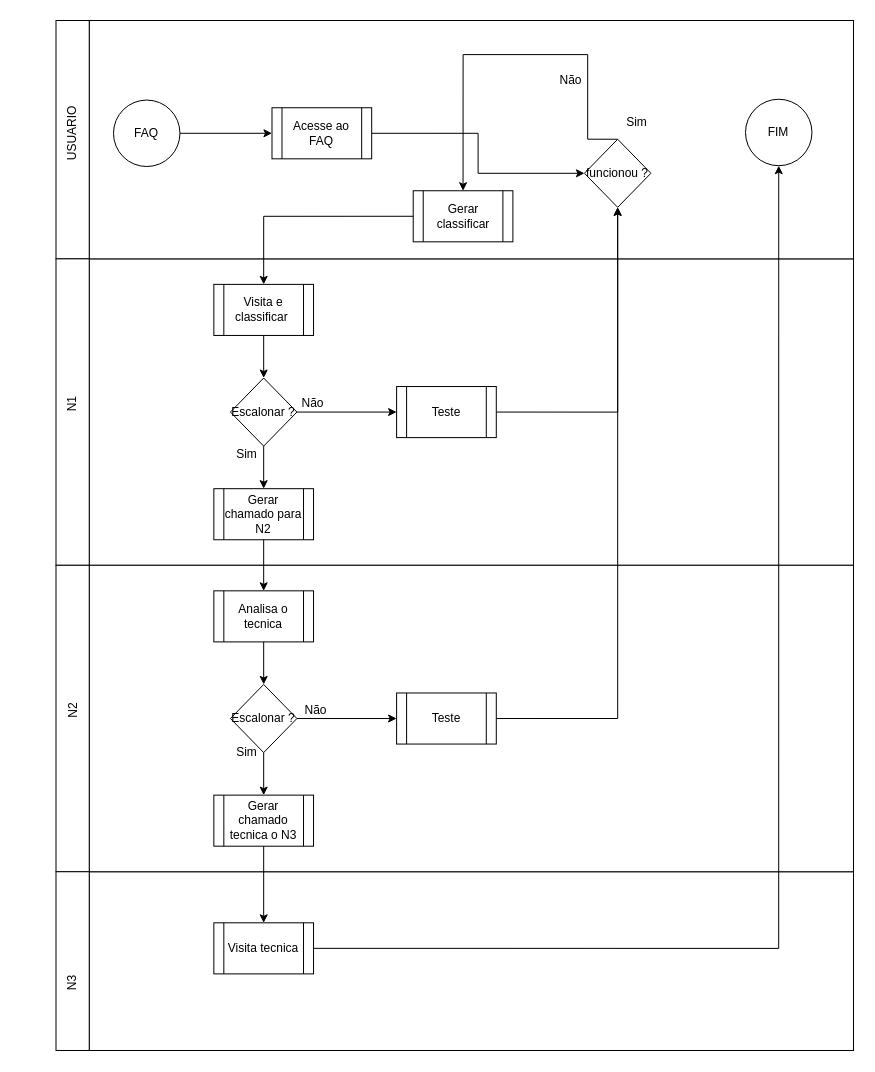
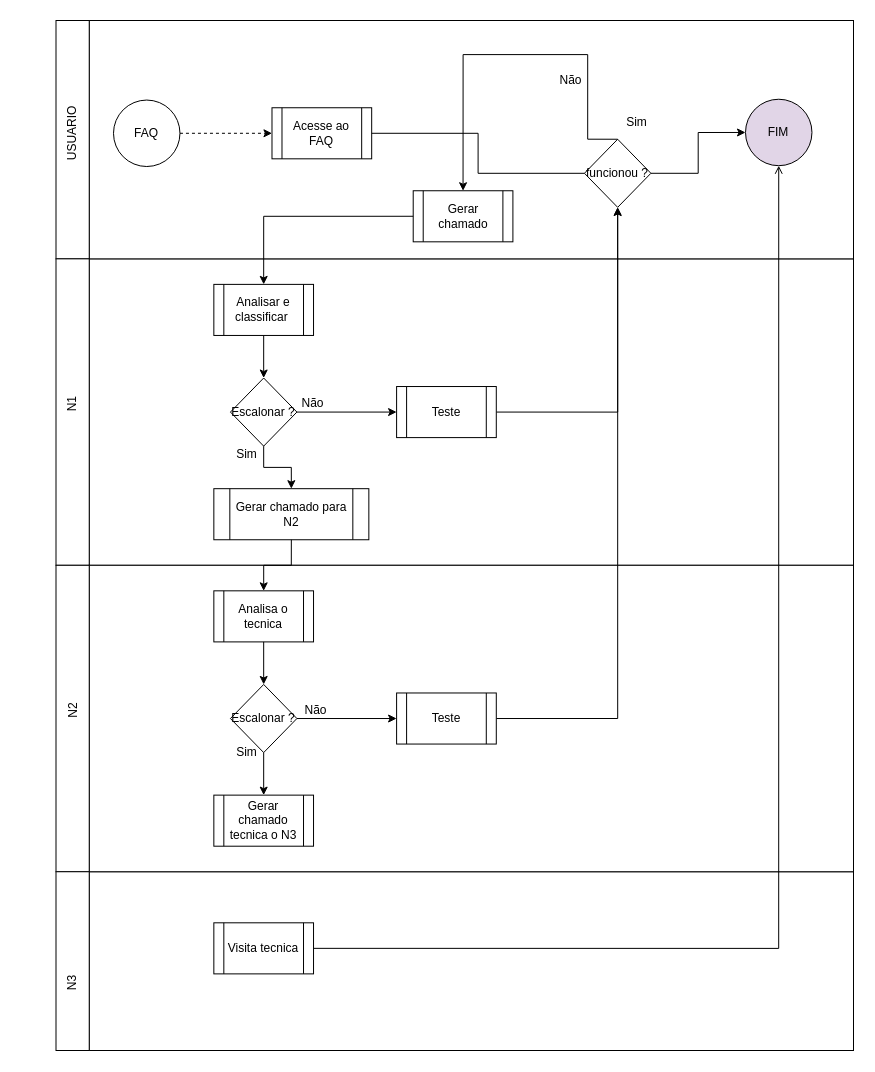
  <mxCell id="0" />
  <mxCell id="1" parent="0" />
  <mxCell id="2" value="" style="group" vertex="1" connectable="0" parent="1"><mxGeometry x="55.5" y="20" width="797.5" height="1030" as="geometry" /></mxCell>
  <mxCell id="3" value="" style="rounded=0;whiteSpace=wrap;html=1;" vertex="1" parent="2"><mxGeometry x="33.229" y="851.24" width="764.271" height="178.76" as="geometry" /></mxCell>
  <mxCell id="4" value="" style="rounded=0;whiteSpace=wrap;html=1;" vertex="1" parent="2"><mxGeometry x="33.229" y="238.347" width="764.271" height="306.446" as="geometry" /></mxCell>
  <mxCell id="5" value="" style="rounded=0;whiteSpace=wrap;html=1;" vertex="1" parent="2"><mxGeometry x="33.229" width="764.271" height="238.347" as="geometry" /></mxCell>
  <mxCell id="6" value="" style="rounded=0;whiteSpace=wrap;html=1;" vertex="1" parent="2"><mxGeometry width="33.229" height="238.347" as="geometry" /></mxCell>
  <mxCell id="7" value="USUARIO" style="text;html=1;strokeColor=none;fillColor=none;align=center;verticalAlign=middle;whiteSpace=wrap;rounded=0;rotation=-90;" vertex="1" parent="2"><mxGeometry x="-35.306" y="100.021" width="103.841" height="25.537" as="geometry" /></mxCell>
  <mxCell id="8" value="FAQ" style="ellipse;whiteSpace=wrap;html=1;aspect=fixed;" vertex="1" parent="2"><mxGeometry x="57.504" y="79.56" width="66.458" height="66.458" as="geometry" /></mxCell>
  <mxCell id="9" value="Acesse ao FAQ" style="shape=process;whiteSpace=wrap;html=1;backgroundOutline=1;" vertex="1" parent="2"><mxGeometry x="215.99" y="87.252" width="99.688" height="51.074" as="geometry" /></mxCell>
- <mxCell id="10" style="edgeStyle=orthogonalEdgeStyle;rounded=0;orthogonalLoop=1;jettySize=auto;html=1;exitX=1;exitY=0.5;exitDx=0;exitDy=0;entryX=0;entryY=0.5;entryDx=0;entryDy=0;" edge="1" parent="2" source="8" target="9"><mxGeometry relative="1" as="geometry" /></mxCell>
+ <mxCell id="10" style="edgeStyle=orthogonalEdgeStyle;rounded=0;orthogonalLoop=1;jettySize=auto;html=1;exitX=1;exitY=0.5;exitDx=0;exitDy=0;entryX=0;entryY=0.5;entryDx=0;entryDy=0;dashed=1;" edge="1" parent="2" source="8" target="9"><mxGeometry relative="1" as="geometry" /></mxCell>
  <mxCell id="11" value="funcionou ?" style="rhombus;whiteSpace=wrap;html=1;" vertex="1" parent="2"><mxGeometry x="528.438" y="118.74" width="66.458" height="68.099" as="geometry" /></mxCell>
- <mxCell id="12" style="edgeStyle=orthogonalEdgeStyle;rounded=0;orthogonalLoop=1;jettySize=auto;html=1;exitX=1;exitY=0.5;exitDx=0;exitDy=0;" edge="1" parent="2" source="9" target="11"><mxGeometry relative="1" as="geometry" /></mxCell>
- <mxCell id="13" value="Gerar classificar" style="shape=process;whiteSpace=wrap;html=1;backgroundOutline=1;" vertex="1" parent="2"><mxGeometry x="357.214" y="170.248" width="99.688" height="51.074" as="geometry" /></mxCell>
+ <mxCell id="12" style="edgeStyle=orthogonalEdgeStyle;rounded=0;orthogonalLoop=1;jettySize=auto;html=1;exitX=1;exitY=0.5;exitDx=0;exitDy=0;endArrow=none;" edge="1" parent="2" source="9" target="11"><mxGeometry relative="1" as="geometry" /></mxCell>
+ <mxCell id="13" value="Gerar chamado" style="shape=process;whiteSpace=wrap;html=1;backgroundOutline=1;" vertex="1" parent="2"><mxGeometry x="357.214" y="170.248" width="99.688" height="51.074" as="geometry" /></mxCell>
  <mxCell id="14" style="edgeStyle=orthogonalEdgeStyle;rounded=0;orthogonalLoop=1;jettySize=auto;html=1;exitX=0.5;exitY=0;exitDx=0;exitDy=0;entryX=0.5;entryY=0;entryDx=0;entryDy=0;" edge="1" parent="2" source="11" target="13"><mxGeometry relative="1" as="geometry"><Array as="points"><mxPoint x="531.667" y="34.05" /><mxPoint x="407.057" y="34.05" /></Array></mxGeometry></mxCell>
- <mxCell id="15" value="FIM" style="ellipse;whiteSpace=wrap;html=1;aspect=fixed;" vertex="1" parent="2"><mxGeometry x="689.505" y="78.74" width="66.458" height="66.458" as="geometry" /></mxCell>
+ <mxCell id="15" value="FIM" style="ellipse;whiteSpace=wrap;html=1;aspect=fixed;fillColor=#e1d5e7;" vertex="1" parent="2"><mxGeometry x="689.505" y="78.74" width="66.458" height="66.458" as="geometry" /></mxCell>
+ <mxCell id="16" style="edgeStyle=orthogonalEdgeStyle;rounded=0;orthogonalLoop=1;jettySize=auto;html=1;exitX=1;exitY=0.5;exitDx=0;exitDy=0;entryX=0;entryY=0.5;entryDx=0;entryDy=0;" edge="1" parent="2" source="11" target="15"><mxGeometry relative="1" as="geometry" /></mxCell>
  <mxCell id="17" value="Não" style="text;html=1;strokeColor=none;fillColor=none;align=center;verticalAlign=middle;whiteSpace=wrap;rounded=0;" vertex="1" parent="2"><mxGeometry x="498.438" y="51.074" width="33.229" height="17.025" as="geometry" /></mxCell>
  <mxCell id="18" value="Sim" style="text;html=1;strokeColor=none;fillColor=none;align=center;verticalAlign=middle;whiteSpace=wrap;rounded=0;" vertex="1" parent="2"><mxGeometry x="564.896" y="93.636" width="33.229" height="17.025" as="geometry" /></mxCell>
  <mxCell id="19" value="" style="rounded=0;whiteSpace=wrap;html=1;" vertex="1" parent="2"><mxGeometry y="238.347" width="33.229" height="306.446" as="geometry" /></mxCell>
  <mxCell id="20" value="N1" style="text;html=1;strokeColor=none;fillColor=none;align=center;verticalAlign=middle;whiteSpace=wrap;rounded=0;rotation=-90;" vertex="1" parent="2"><mxGeometry y="374.545" width="33.229" height="17.025" as="geometry" /></mxCell>
- <mxCell id="21" value="Visita e classificar&amp;nbsp;" style="shape=process;whiteSpace=wrap;html=1;backgroundOutline=1;" vertex="1" parent="2"><mxGeometry x="157.839" y="263.884" width="99.688" height="51.074" as="geometry" /></mxCell>
+ <mxCell id="21" value="Analisar e classificar&amp;nbsp;" style="shape=process;whiteSpace=wrap;html=1;backgroundOutline=1;" vertex="1" parent="2"><mxGeometry x="157.839" y="263.884" width="99.688" height="51.074" as="geometry" /></mxCell>
  <mxCell id="22" style="edgeStyle=orthogonalEdgeStyle;rounded=0;orthogonalLoop=1;jettySize=auto;html=1;exitX=0;exitY=0.5;exitDx=0;exitDy=0;entryX=0.5;entryY=0;entryDx=0;entryDy=0;" edge="1" parent="2" source="13" target="21"><mxGeometry relative="1" as="geometry" /></mxCell>
  <mxCell id="23" value="Escalonar ?" style="rhombus;whiteSpace=wrap;html=1;" vertex="1" parent="2"><mxGeometry x="174.453" y="357.521" width="66.458" height="68.099" as="geometry" /></mxCell>
  <mxCell id="24" style="edgeStyle=orthogonalEdgeStyle;rounded=0;orthogonalLoop=1;jettySize=auto;html=1;exitX=0.5;exitY=1;exitDx=0;exitDy=0;entryX=0.5;entryY=0;entryDx=0;entryDy=0;" edge="1" parent="2" source="21" target="23"><mxGeometry relative="1" as="geometry" /></mxCell>
  <mxCell id="25" value="Não" style="text;html=1;strokeColor=none;fillColor=none;align=center;verticalAlign=middle;whiteSpace=wrap;rounded=0;" vertex="1" parent="2"><mxGeometry x="240.911" y="374.545" width="33.229" height="17.025" as="geometry" /></mxCell>
  <mxCell id="26" value="Sim" style="text;html=1;strokeColor=none;fillColor=none;align=center;verticalAlign=middle;whiteSpace=wrap;rounded=0;" vertex="1" parent="2"><mxGeometry x="174.453" y="425.62" width="33.229" height="17.025" as="geometry" /></mxCell>
  <mxCell id="27" style="edgeStyle=orthogonalEdgeStyle;rounded=0;orthogonalLoop=1;jettySize=auto;html=1;exitX=1;exitY=0.5;exitDx=0;exitDy=0;entryX=0.5;entryY=1;entryDx=0;entryDy=0;" edge="1" parent="2" source="28" target="11"><mxGeometry relative="1" as="geometry" /></mxCell>
  <mxCell id="28" value="Teste" style="shape=process;whiteSpace=wrap;html=1;backgroundOutline=1;" vertex="1" parent="2"><mxGeometry x="340.599" y="366.033" width="99.688" height="51.074" as="geometry" /></mxCell>
  <mxCell id="29" style="edgeStyle=orthogonalEdgeStyle;rounded=0;orthogonalLoop=1;jettySize=auto;html=1;exitX=1;exitY=0.5;exitDx=0;exitDy=0;entryX=0;entryY=0.5;entryDx=0;entryDy=0;" edge="1" parent="2" source="23" target="28"><mxGeometry relative="1" as="geometry" /></mxCell>
  <mxCell id="30" value="" style="rounded=0;whiteSpace=wrap;html=1;" vertex="1" parent="2"><mxGeometry x="33.229" y="544.793" width="764.271" height="306.446" as="geometry" /></mxCell>
  <mxCell id="31" value="" style="rounded=0;whiteSpace=wrap;html=1;" vertex="1" parent="2"><mxGeometry y="544.793" width="33.229" height="306.446" as="geometry" /></mxCell>
  <mxCell id="32" value="N2" style="text;html=1;strokeColor=none;fillColor=none;align=center;verticalAlign=middle;whiteSpace=wrap;rounded=0;rotation=-90;" vertex="1" parent="2"><mxGeometry y="680.992" width="33.229" height="17.025" as="geometry" /></mxCell>
- <mxCell id="33" value="Gerar chamado para N2" style="shape=process;whiteSpace=wrap;html=1;backgroundOutline=1;" vertex="1" parent="2"><mxGeometry x="157.839" y="468.182" width="99.688" height="51.074" as="geometry" /></mxCell>
+ <mxCell id="33" value="Gerar chamado para N2" style="shape=process;whiteSpace=wrap;html=1;backgroundOutline=1;" vertex="1" parent="2"><mxGeometry x="157.839" y="468.182" width="155" height="51.074" as="geometry" /></mxCell>
  <mxCell id="34" style="edgeStyle=orthogonalEdgeStyle;rounded=0;orthogonalLoop=1;jettySize=auto;html=1;exitX=0.5;exitY=1;exitDx=0;exitDy=0;entryX=0.5;entryY=0;entryDx=0;entryDy=0;" edge="1" parent="2" source="23" target="33"><mxGeometry relative="1" as="geometry" /></mxCell>
  <mxCell id="35" value="Analisa o tecnica" style="shape=process;whiteSpace=wrap;html=1;backgroundOutline=1;" vertex="1" parent="2"><mxGeometry x="157.839" y="570.331" width="99.688" height="51.074" as="geometry" /></mxCell>
  <mxCell id="36" style="edgeStyle=orthogonalEdgeStyle;rounded=0;orthogonalLoop=1;jettySize=auto;html=1;exitX=0.5;exitY=1;exitDx=0;exitDy=0;entryX=0.5;entryY=0;entryDx=0;entryDy=0;" edge="1" parent="2" source="33" target="35"><mxGeometry relative="1" as="geometry" /></mxCell>
  <mxCell id="37" value="Escalonar ?" style="rhombus;whiteSpace=wrap;html=1;" vertex="1" parent="2"><mxGeometry x="174.453" y="663.967" width="66.458" height="68.099" as="geometry" /></mxCell>
  <mxCell id="38" style="edgeStyle=orthogonalEdgeStyle;rounded=0;orthogonalLoop=1;jettySize=auto;html=1;exitX=0.5;exitY=1;exitDx=0;exitDy=0;entryX=0.5;entryY=0;entryDx=0;entryDy=0;" edge="1" parent="2" source="35" target="37"><mxGeometry relative="1" as="geometry" /></mxCell>
  <mxCell id="39" style="edgeStyle=orthogonalEdgeStyle;rounded=0;orthogonalLoop=1;jettySize=auto;html=1;exitX=1;exitY=0.5;exitDx=0;exitDy=0;entryX=0.5;entryY=1;entryDx=0;entryDy=0;" edge="1" parent="2" source="40" target="11"><mxGeometry relative="1" as="geometry" /></mxCell>
  <mxCell id="40" value="Teste" style="shape=process;whiteSpace=wrap;html=1;backgroundOutline=1;" vertex="1" parent="2"><mxGeometry x="340.599" y="672.479" width="99.688" height="51.074" as="geometry" /></mxCell>
  <mxCell id="41" style="edgeStyle=orthogonalEdgeStyle;rounded=0;orthogonalLoop=1;jettySize=auto;html=1;exitX=1;exitY=0.5;exitDx=0;exitDy=0;entryX=0;entryY=0.5;entryDx=0;entryDy=0;" edge="1" parent="2" source="37" target="40"><mxGeometry relative="1" as="geometry" /></mxCell>
  <mxCell id="42" value="Não" style="text;html=1;strokeColor=none;fillColor=none;align=center;verticalAlign=middle;whiteSpace=wrap;rounded=0;" vertex="1" parent="2"><mxGeometry x="243.404" y="680.992" width="33.229" height="17.025" as="geometry" /></mxCell>
  <mxCell id="43" value="Gerar chamado tecnica o N3" style="shape=process;whiteSpace=wrap;html=1;backgroundOutline=1;" vertex="1" parent="2"><mxGeometry x="157.839" y="774.628" width="99.688" height="51.074" as="geometry" /></mxCell>
  <mxCell id="44" style="edgeStyle=orthogonalEdgeStyle;rounded=0;orthogonalLoop=1;jettySize=auto;html=1;exitX=0.5;exitY=1;exitDx=0;exitDy=0;entryX=0.5;entryY=0;entryDx=0;entryDy=0;" edge="1" parent="2" source="37" target="43"><mxGeometry relative="1" as="geometry" /></mxCell>
  <mxCell id="45" value="Sim" style="text;html=1;strokeColor=none;fillColor=none;align=center;verticalAlign=middle;whiteSpace=wrap;rounded=0;" vertex="1" parent="2"><mxGeometry x="174.453" y="723.554" width="33.229" height="17.025" as="geometry" /></mxCell>
  <mxCell id="46" value="" style="rounded=0;whiteSpace=wrap;html=1;" vertex="1" parent="2"><mxGeometry y="851.24" width="33.229" height="178.76" as="geometry" /></mxCell>
  <mxCell id="47" value="N3" style="text;html=1;strokeColor=none;fillColor=none;align=center;verticalAlign=middle;whiteSpace=wrap;rounded=0;rotation=-90;" vertex="1" parent="2"><mxGeometry y="953.388" width="33.229" height="17.025" as="geometry" /></mxCell>
- <mxCell id="48" style="edgeStyle=orthogonalEdgeStyle;rounded=0;orthogonalLoop=1;jettySize=auto;html=1;exitX=1;exitY=0.5;exitDx=0;exitDy=0;entryX=0.5;entryY=1;entryDx=0;entryDy=0;" edge="1" parent="2" source="49" target="15"><mxGeometry relative="1" as="geometry" /></mxCell>
+ <mxCell id="48" style="edgeStyle=orthogonalEdgeStyle;rounded=0;orthogonalLoop=1;jettySize=auto;html=1;exitX=1;exitY=0.5;exitDx=0;exitDy=0;entryX=0.5;entryY=1;entryDx=0;entryDy=0;endArrow=open;" edge="1" parent="2" source="49" target="15"><mxGeometry relative="1" as="geometry" /></mxCell>
  <mxCell id="49" value="Visita tecnica&lt;br&gt;" style="shape=process;whiteSpace=wrap;html=1;backgroundOutline=1;" vertex="1" parent="2"><mxGeometry x="157.839" y="902.314" width="99.688" height="51.074" as="geometry" /></mxCell>
- <mxCell id="50" style="edgeStyle=orthogonalEdgeStyle;rounded=0;orthogonalLoop=1;jettySize=auto;html=1;exitX=0.5;exitY=1;exitDx=0;exitDy=0;entryX=0.5;entryY=0;entryDx=0;entryDy=0;" edge="1" parent="2" source="43" target="49"><mxGeometry relative="1" as="geometry" /></mxCell>
